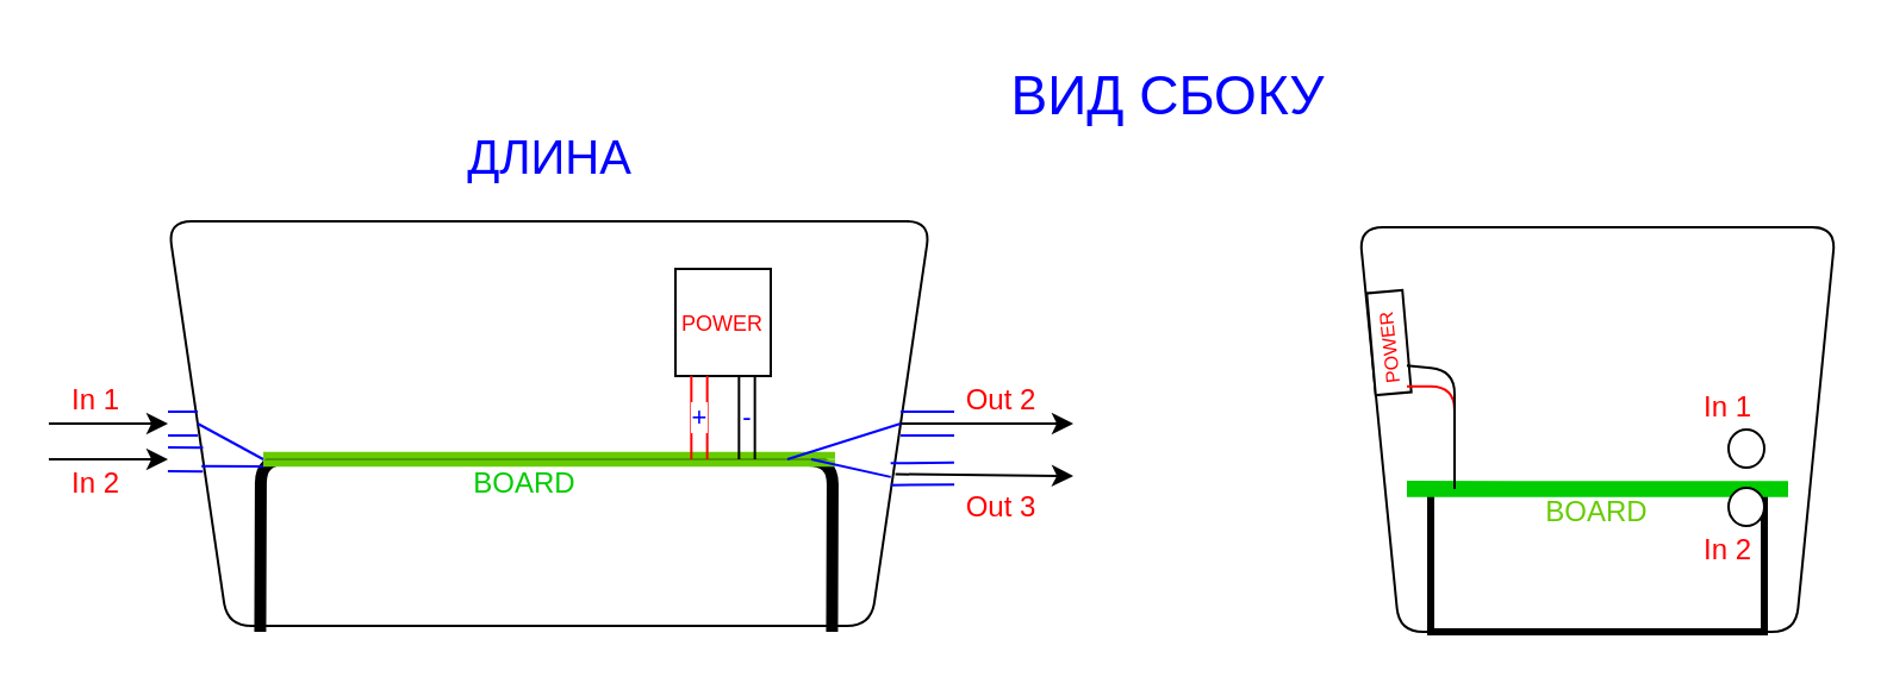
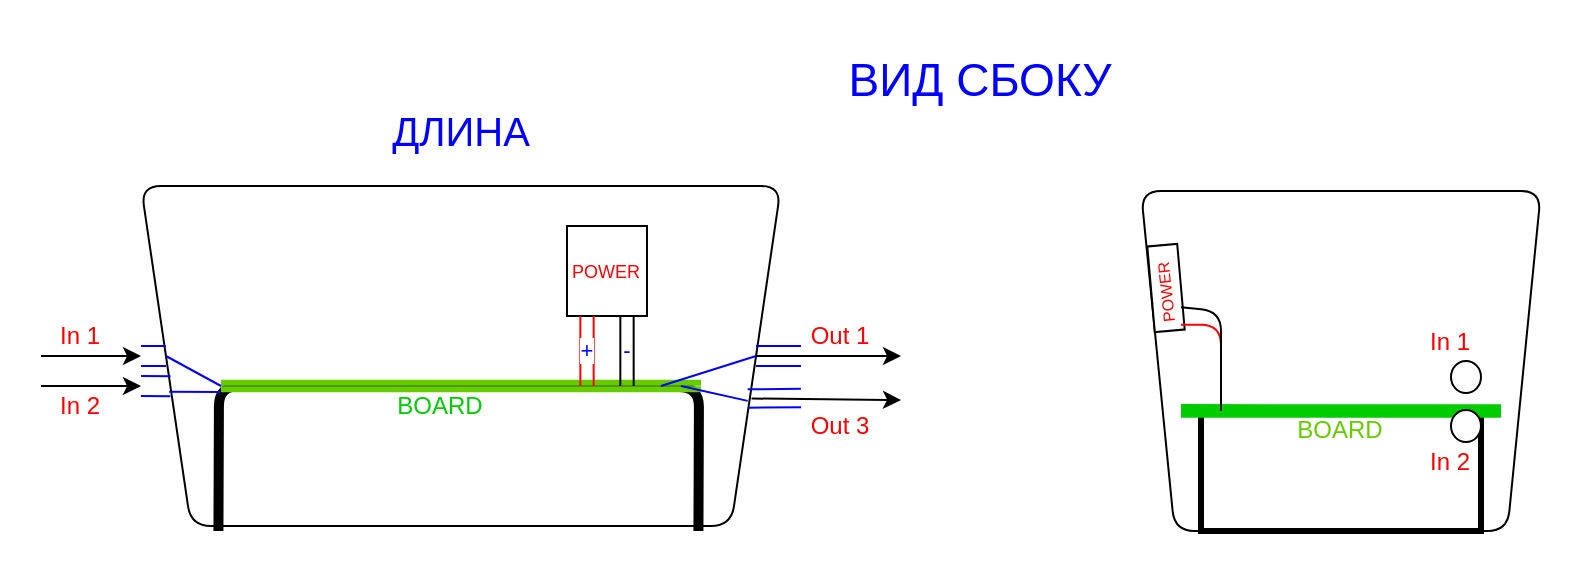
  <mxCell id="0" />
  <mxCell id="1" parent="0" />
  <mxCell id="2" value="" style="shape=trapezoid;perimeter=trapezoidPerimeter;whiteSpace=wrap;html=1;direction=west;size=0.078;rounded=1;comic=0;shadow=0;gradientColor=none;fillColor=#ffffff;" vertex="1" parent="1"><mxGeometry x="70" y="92.5" width="320" height="170" as="geometry" /></mxCell>
  <mxCell id="3" value="" style="endArrow=none;html=1;exitX=0.879;exitY=-0.015;exitDx=0;exitDy=0;exitPerimeter=0;entryX=0.129;entryY=-0.015;entryDx=0;entryDy=0;entryPerimeter=0;endSize=22;startSize=16;strokeWidth=5;" edge="1" parent="1" source="2" target="2"><mxGeometry width="50" height="50" relative="1" as="geometry"><mxPoint x="110" y="232.5" as="sourcePoint" /><mxPoint x="190" y="162.5" as="targetPoint" /><Array as="points"><mxPoint x="109" y="192.5" /><mxPoint x="220" y="192.5" /><mxPoint x="349" y="193" /></Array></mxGeometry></mxCell>
  <mxCell id="4" value="" style="shape=link;html=1;strokeColor=#66CC00;strokeWidth=3;width=-5.172;" edge="1" parent="1"><mxGeometry width="50" height="50" relative="1" as="geometry"><mxPoint x="110" y="192.5" as="sourcePoint" /><mxPoint x="350" y="192.5" as="targetPoint" /></mxGeometry></mxCell>
  <mxCell id="5" value="&lt;font color=&quot;#00cc00&quot;&gt;BOARD&lt;/font&gt;" style="text;html=1;strokeColor=none;fillColor=none;align=center;verticalAlign=middle;whiteSpace=wrap;rounded=0;shadow=0;comic=0;" vertex="1" parent="1"><mxGeometry x="200" y="192.5" width="40" height="20" as="geometry" /></mxCell>
  <mxCell id="6" value="" style="shape=link;html=1;width=10;entryX=0.954;entryY=0.411;entryDx=0;entryDy=0;entryPerimeter=0;strokeColor=#0000FF;" edge="1" parent="1" target="2"><mxGeometry width="50" height="50" relative="1" as="geometry"><mxPoint x="70" y="192.5" as="sourcePoint" /><mxPoint x="70" y="193.5" as="targetPoint" /></mxGeometry></mxCell>
  <mxCell id="7" value="" style="shape=link;html=1;entryX=1;entryY=0.5;entryDx=0;entryDy=0;width=10;fillColor=#ffe6cc;strokeColor=#0000FF;fontColor=#000000;" edge="1" parent="1" target="2"><mxGeometry width="50" height="50" relative="1" as="geometry"><mxPoint x="70" y="177.5" as="sourcePoint" /><mxPoint x="120" y="282.5" as="targetPoint" /></mxGeometry></mxCell>
  <mxCell id="8" value="" style="endArrow=classic;html=1;" edge="1" parent="1"><mxGeometry width="50" height="50" relative="1" as="geometry"><mxPoint x="20" y="177.5" as="sourcePoint" /><mxPoint x="70" y="177.5" as="targetPoint" /></mxGeometry></mxCell>
  <mxCell id="9" value="" style="endArrow=classic;html=1;" edge="1" parent="1"><mxGeometry width="50" height="50" relative="1" as="geometry"><mxPoint x="20" y="192.5" as="sourcePoint" /><mxPoint x="70" y="192.5" as="targetPoint" /></mxGeometry></mxCell>
  <mxCell id="10" value="&lt;font color=&quot;#ff0000&quot;&gt;In 1&lt;/font&gt;" style="text;html=1;strokeColor=none;fillColor=none;align=center;verticalAlign=middle;whiteSpace=wrap;rounded=0;shadow=0;comic=0;" vertex="1" parent="1"><mxGeometry x="20" y="157.5" width="40" height="20" as="geometry" /></mxCell>
  <mxCell id="11" value="&lt;font color=&quot;#ff0000&quot;&gt;In 2&lt;/font&gt;" style="text;html=1;strokeColor=none;fillColor=none;align=center;verticalAlign=middle;whiteSpace=wrap;rounded=0;shadow=0;comic=0;" vertex="1" parent="1"><mxGeometry x="20" y="192.5" width="40" height="20" as="geometry" /></mxCell>
  <mxCell id="12" value="" style="endArrow=none;html=1;strokeColor=#0000FF;entryX=1;entryY=0.5;entryDx=0;entryDy=0;" edge="1" parent="1" target="2"><mxGeometry width="50" height="50" relative="1" as="geometry"><mxPoint x="110" y="192.5" as="sourcePoint" /><mxPoint x="60" y="282.5" as="targetPoint" /></mxGeometry></mxCell>
  <mxCell id="13" value="" style="endArrow=none;html=1;strokeColor=#0000FF;entryX=0.956;entryY=0.395;entryDx=0;entryDy=0;entryPerimeter=0;" edge="1" parent="1" target="2"><mxGeometry width="50" height="50" relative="1" as="geometry"><mxPoint x="110" y="195.5" as="sourcePoint" /><mxPoint x="60" y="282.5" as="targetPoint" /></mxGeometry></mxCell>
  <mxCell id="14" value="" style="shape=link;html=1;strokeColor=#0000FF;entryX=0.052;entryY=0.375;entryDx=0;entryDy=0;entryPerimeter=0;width=9.167;" edge="1" parent="1" target="2"><mxGeometry width="50" height="50" relative="1" as="geometry"><mxPoint x="400" y="198.5" as="sourcePoint" /><mxPoint x="60" y="282.5" as="targetPoint" /></mxGeometry></mxCell>
  <mxCell id="15" value="" style="shape=link;html=1;strokeColor=#0000FF;entryX=0;entryY=0.5;entryDx=0;entryDy=0;width=-10;" edge="1" parent="1" target="2"><mxGeometry width="50" height="50" relative="1" as="geometry"><mxPoint x="400" y="177.5" as="sourcePoint" /><mxPoint x="60" y="282.5" as="targetPoint" /></mxGeometry></mxCell>
  <mxCell id="16" value="" style="endArrow=classic;html=1;strokeColor=#000000;exitX=0;exitY=0.5;exitDx=0;exitDy=0;" edge="1" parent="1" source="2"><mxGeometry width="50" height="50" relative="1" as="geometry"><mxPoint x="10" y="332.5" as="sourcePoint" /><mxPoint x="450" y="177.5" as="targetPoint" /></mxGeometry></mxCell>
  <mxCell id="17" value="" style="endArrow=classic;html=1;strokeColor=#000000;exitX=0.046;exitY=0.375;exitDx=0;exitDy=0;exitPerimeter=0;" edge="1" parent="1" source="2"><mxGeometry width="50" height="50" relative="1" as="geometry"><mxPoint x="10" y="332.5" as="sourcePoint" /><mxPoint x="450" y="199.5" as="targetPoint" /></mxGeometry></mxCell>
- <mxCell id="18" value="&lt;font color=&quot;#ff0000&quot;&gt;Out 2&lt;/font&gt;" style="text;html=1;strokeColor=none;fillColor=none;align=center;verticalAlign=middle;whiteSpace=wrap;rounded=0;shadow=0;comic=0;fontColor=#000000;" vertex="1" parent="1"><mxGeometry x="400" y="157.5" width="40" height="20" as="geometry" /></mxCell>
+ <mxCell id="18" value="&lt;font color=&quot;#ff0000&quot;&gt;Out 1&lt;/font&gt;" style="text;html=1;strokeColor=none;fillColor=none;align=center;verticalAlign=middle;whiteSpace=wrap;rounded=0;shadow=0;comic=0;fontColor=#000000;" vertex="1" parent="1"><mxGeometry x="400" y="157.5" width="40" height="20" as="geometry" /></mxCell>
  <mxCell id="19" value="&lt;font color=&quot;#ff0000&quot;&gt;Out 3&lt;/font&gt;" style="text;html=1;strokeColor=none;fillColor=none;align=center;verticalAlign=middle;whiteSpace=wrap;rounded=0;shadow=0;comic=0;fontColor=#000000;" vertex="1" parent="1"><mxGeometry x="400" y="202.5" width="40" height="20" as="geometry" /></mxCell>
  <mxCell id="20" value="" style="endArrow=none;html=1;strokeColor=#0000FF;fontColor=#0000FF;entryX=0;entryY=0.5;entryDx=0;entryDy=0;" edge="1" parent="1" target="2"><mxGeometry width="50" height="50" relative="1" as="geometry"><mxPoint x="330" y="192.5" as="sourcePoint" /><mxPoint x="60" y="282.5" as="targetPoint" /></mxGeometry></mxCell>
  <mxCell id="21" value="" style="endArrow=none;html=1;strokeColor=#0000FF;fontColor=#0000FF;entryX=0.052;entryY=0.368;entryDx=0;entryDy=0;entryPerimeter=0;" edge="1" parent="1" target="2"><mxGeometry width="50" height="50" relative="1" as="geometry"><mxPoint x="340" y="192.5" as="sourcePoint" /><mxPoint x="60" y="282.5" as="targetPoint" /></mxGeometry></mxCell>
  <mxCell id="22" value="&lt;font color=&quot;#ff0000&quot; style=&quot;font-size: 9px&quot;&gt;POWER&lt;/font&gt;" style="rounded=0;whiteSpace=wrap;html=1;shadow=0;comic=0;fillColor=#ffffff;gradientColor=none;fontColor=#0000FF;" vertex="1" parent="1"><mxGeometry x="283" y="112.5" width="40" height="45" as="geometry" /></mxCell>
  <mxCell id="23" value="+" style="shape=link;html=1;strokeColor=#FF0000;fontColor=#0000FF;entryX=0.25;entryY=1;entryDx=0;entryDy=0;width=-6.667;" edge="1" parent="1" target="22"><mxGeometry width="50" height="50" relative="1" as="geometry"><mxPoint x="293" y="192.5" as="sourcePoint" /><mxPoint x="60" y="282.5" as="targetPoint" /></mxGeometry></mxCell>
  <mxCell id="24" value="-" style="shape=link;html=1;strokeColor=#000000;fontColor=#0000FF;entryX=0.75;entryY=1;entryDx=0;entryDy=0;width=6.667;" edge="1" parent="1" target="22"><mxGeometry width="50" height="50" relative="1" as="geometry"><mxPoint x="313" y="192.5" as="sourcePoint" /><mxPoint x="60" y="282.5" as="targetPoint" /></mxGeometry></mxCell>
  <mxCell id="25" value="&lt;font style=&quot;font-size: 23px&quot;&gt;ВИД СБОКУ&lt;/font&gt;" style="text;html=1;strokeColor=none;fillColor=none;align=center;verticalAlign=middle;whiteSpace=wrap;rounded=0;shadow=0;comic=0;fontColor=#0000FF;" vertex="1" parent="1"><mxGeometry x="415" y="20" width="150" height="40" as="geometry" /></mxCell>
  <mxCell id="26" value="&lt;font style=&quot;font-size: 20px&quot;&gt;ДЛИНА&lt;/font&gt;" style="text;html=1;strokeColor=none;fillColor=none;align=center;verticalAlign=middle;whiteSpace=wrap;rounded=0;shadow=0;comic=0;fontColor=#0000FF;" vertex="1" parent="1"><mxGeometry x="172.5" y="49" width="115" height="32" as="geometry" /></mxCell>
  <mxCell id="27" value="" style="shape=trapezoid;perimeter=trapezoidPerimeter;whiteSpace=wrap;html=1;rounded=1;shadow=0;comic=0;fillColor=#ffffff;gradientColor=none;fontColor=#0000FF;direction=west;size=0.084;" vertex="1" parent="1"><mxGeometry x="570" y="95" width="200" height="170" as="geometry" /></mxCell>
  <mxCell id="28" value="" style="rounded=0;whiteSpace=wrap;html=1;shadow=0;comic=0;fillColor=#ffffff;gradientColor=none;fontColor=#0000FF;strokeWidth=3;" vertex="1" parent="1"><mxGeometry x="600" y="205" width="140" height="60" as="geometry" /></mxCell>
  <mxCell id="29" value="" style="shape=link;html=1;strokeColor=#00CC00;fontColor=#0000FF;exitX=0.9;exitY=0.353;exitDx=0;exitDy=0;exitPerimeter=0;strokeWidth=5;width=-5.862;" edge="1" parent="1" source="27"><mxGeometry width="50" height="50" relative="1" as="geometry"><mxPoint x="600" y="205" as="sourcePoint" /><mxPoint x="750" y="205" as="targetPoint" /></mxGeometry></mxCell>
  <mxCell id="30" value="&lt;font color=&quot;#66cc00&quot;&gt;BOARD&lt;/font&gt;" style="text;html=1;strokeColor=none;fillColor=none;align=center;verticalAlign=middle;whiteSpace=wrap;rounded=0;shadow=0;comic=0;fontColor=#0000FF;" vertex="1" parent="1"><mxGeometry x="650" y="205" width="40" height="20" as="geometry" /></mxCell>
  <mxCell id="31" value="" style="rounded=0;whiteSpace=wrap;html=1;shadow=0;comic=0;strokeWidth=1;fillColor=#ffffff;gradientColor=#ffffff;fontColor=#0000FF;rotation=355;" vertex="1" parent="1"><mxGeometry x="575" y="122" width="15" height="43" as="geometry" /></mxCell>
  <mxCell id="32" value="&lt;font color=&quot;#ff0000&quot; style=&quot;font-size: 8px&quot;&gt;POWER&lt;/font&gt;" style="text;html=1;strokeColor=none;fillColor=none;align=center;verticalAlign=middle;whiteSpace=wrap;rounded=0;shadow=0;comic=0;fontColor=#0000FF;direction=west;rotation=264;" vertex="1" parent="1"><mxGeometry x="547" y="131" width="70" height="30" as="geometry" /></mxCell>
  <mxCell id="33" value="" style="ellipse;whiteSpace=wrap;html=1;rounded=0;shadow=0;comic=0;strokeWidth=1;fillColor=#ffffff;gradientColor=#ffffff;fontColor=#0000FF;" vertex="1" parent="1"><mxGeometry x="725" y="204.5" width="15" height="16" as="geometry" /></mxCell>
  <mxCell id="34" value="" style="ellipse;whiteSpace=wrap;html=1;rounded=0;shadow=0;comic=0;strokeWidth=1;fillColor=#ffffff;gradientColor=#ffffff;fontColor=#0000FF;" vertex="1" parent="1"><mxGeometry x="725" y="180" width="15" height="16" as="geometry" /></mxCell>
  <mxCell id="35" value="&lt;font color=&quot;#ff0000&quot;&gt;In 1&lt;/font&gt;" style="text;html=1;strokeColor=none;fillColor=none;align=center;verticalAlign=middle;whiteSpace=wrap;rounded=0;shadow=0;comic=0;fontColor=#0000FF;" vertex="1" parent="1"><mxGeometry x="705" y="161" width="40" height="20" as="geometry" /></mxCell>
  <mxCell id="36" value="&lt;font color=&quot;#ff0000&quot;&gt;In 2&lt;/font&gt;" style="text;html=1;strokeColor=none;fillColor=none;align=center;verticalAlign=middle;whiteSpace=wrap;rounded=0;shadow=0;comic=0;fontColor=#0000FF;" vertex="1" parent="1"><mxGeometry x="705" y="220.5" width="40" height="20" as="geometry" /></mxCell>
  <mxCell id="37" value="" style="endArrow=none;html=1;strokeColor=#FF0000;strokeWidth=1;fontColor=#0000FF;entryX=0.737;entryY=0.29;entryDx=0;entryDy=0;entryPerimeter=0;jumpSize=0;" edge="1" parent="1" target="32"><mxGeometry width="50" height="50" relative="1" as="geometry"><mxPoint x="610" y="205" as="sourcePoint" /><mxPoint x="590" y="162" as="targetPoint" /><Array as="points"><mxPoint x="610" y="162" /></Array></mxGeometry></mxCell>
  <mxCell id="38" value="" style="endArrow=none;html=1;strokeColor=#000000;strokeWidth=1;fontColor=#0000FF;entryX=0.614;entryY=0.26;entryDx=0;entryDy=0;entryPerimeter=0;" edge="1" parent="1" target="32"><mxGeometry width="50" height="50" relative="1" as="geometry"><mxPoint x="610" y="205" as="sourcePoint" /><mxPoint x="390" y="285" as="targetPoint" /><Array as="points"><mxPoint x="610" y="155" /></Array></mxGeometry></mxCell>
